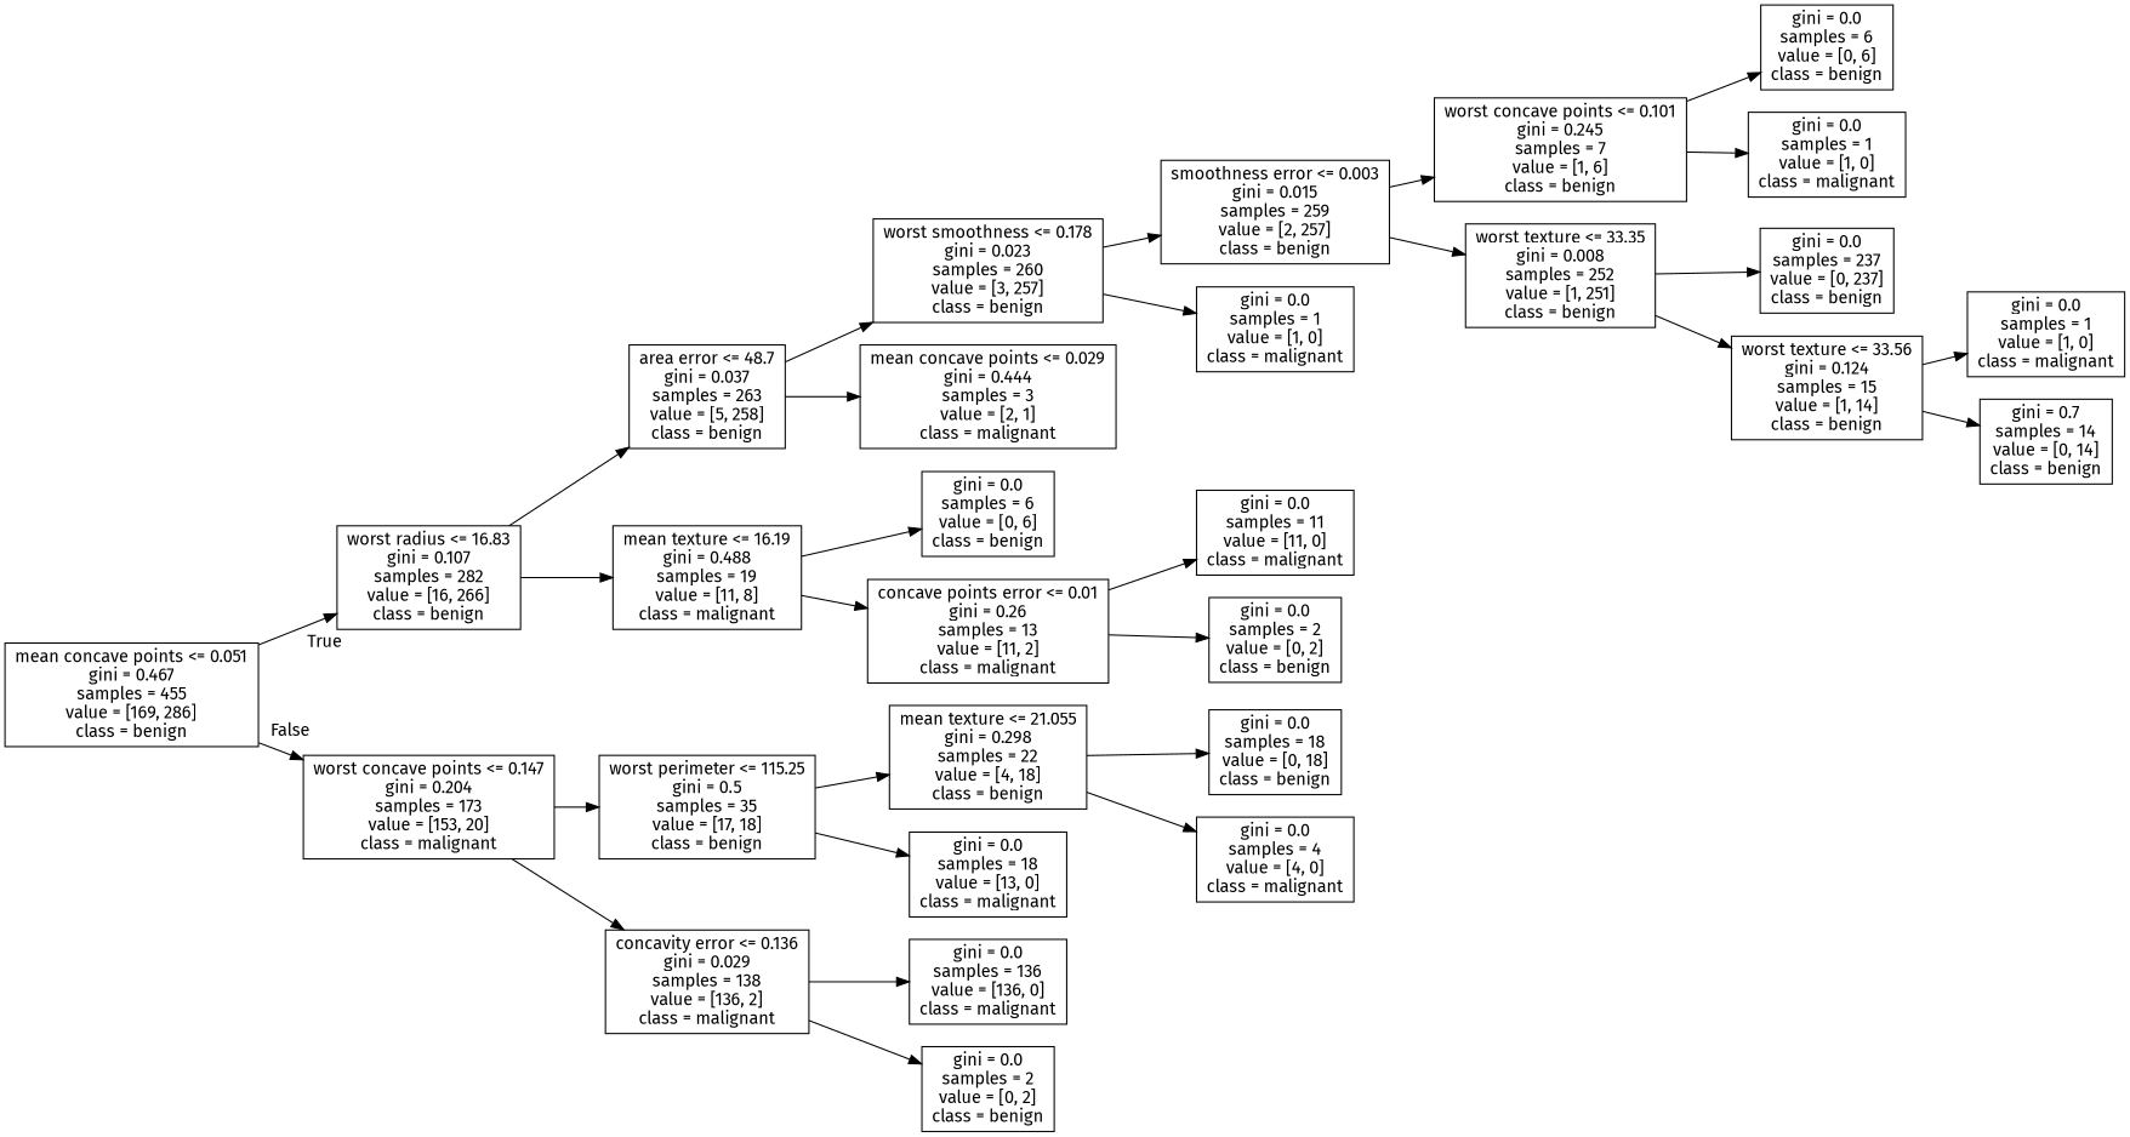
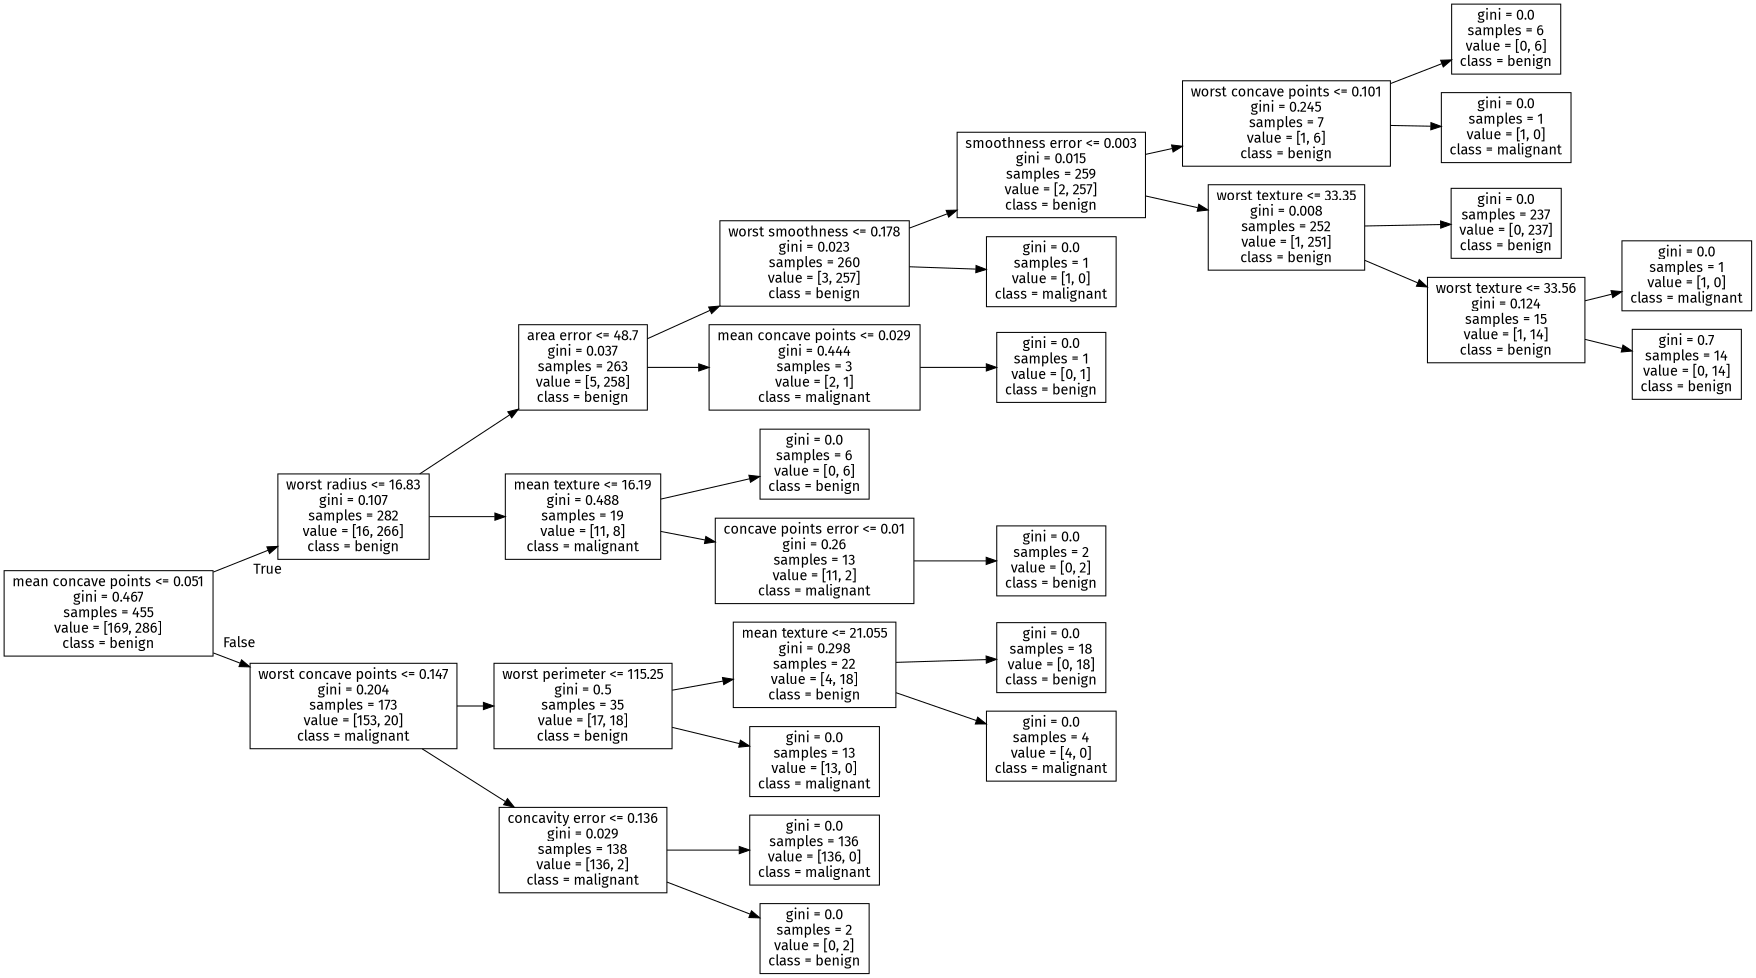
  digraph {
    fontname="Fira Sans"
    rankdir=LR
    node [fontname="Fira Sans" shape=box]
    edge [fontname="Fira Sans"]
    n1 [label="mean concave points <= 0.051\ngini = 0.467\nsamples = 455\nvalue = [169, 286]\nclass = benign"]
    n2 [label="worst radius <= 16.83\ngini = 0.107\nsamples = 282\nvalue = [16, 266]\nclass = benign"]
    n3 [label="worst concave points <= 0.147\ngini = 0.204\nsamples = 173\nvalue = [153, 20]\nclass = malignant"]
    n4 [label="area error <= 48.7\ngini = 0.037\nsamples = 263\nvalue = [5, 258]\nclass = benign"]
    n5 [label="mean texture <= 16.19\ngini = 0.488\nsamples = 19\nvalue = [11, 8]\nclass = malignant"]
    n6 [label="worst perimeter <= 115.25\ngini = 0.5\nsamples = 35\nvalue = [17, 18]\nclass = benign"]
    n7 [label="concavity error <= 0.136\ngini = 0.029\nsamples = 138\nvalue = [136, 2]\nclass = malignant"]
    n8 [label="worst smoothness <= 0.178\ngini = 0.023\nsamples = 260\nvalue = [3, 257]\nclass = benign"]
    n9 [label="mean concave points <= 0.029\ngini = 0.444\nsamples = 3\nvalue = [2, 1]\nclass = malignant"]
    n10 [label="gini = 0.0\nsamples = 6\nvalue = [0, 6]\nclass = benign"]
    n11 [label="concave points error <= 0.01\ngini = 0.26\nsamples = 13\nvalue = [11, 2]\nclass = malignant"]
    n12 [label="smoothness error <= 0.003\ngini = 0.015\nsamples = 259\nvalue = [2, 257]\nclass = benign"]
    n13 [label="gini = 0.0\nsamples = 1\nvalue = [1, 0]\nclass = malignant"]
+   n14 [label="gini = 0.0\nsamples = 1\nvalue = [0, 1]\nclass = benign"]
    n15 [label="worst concave points <= 0.101\ngini = 0.245\nsamples = 7\nvalue = [1, 6]\nclass = benign"]
    n16 [label="worst texture <= 33.35\ngini = 0.008\nsamples = 252\nvalue = [1, 251]\nclass = benign"]
    n17 [label="gini = 0.0\nsamples = 6\nvalue = [0, 6]\nclass = benign"]
    n18 [label="gini = 0.0\nsamples = 1\nvalue = [1, 0]\nclass = malignant"]
    n19 [label="gini = 0.0\nsamples = 237\nvalue = [0, 237]\nclass = benign"]
    n20 [label="worst texture <= 33.56\ngini = 0.124\nsamples = 15\nvalue = [1, 14]\nclass = benign"]
    n21 [label="gini = 0.0\nsamples = 1\nvalue = [1, 0]\nclass = malignant"]
    n22 [label="gini = 0.7\nsamples = 14\nvalue = [0, 14]\nclass = benign"]
-   n23 [label="gini = 0.0\nsamples = 11\nvalue = [11, 0]\nclass = malignant"]
    n24 [label="gini = 0.0\nsamples = 2\nvalue = [0, 2]\nclass = benign"]
    n25 [label="mean texture <= 21.055\ngini = 0.298\nsamples = 22\nvalue = [4, 18]\nclass = benign"]
-   n26 [label="gini = 0.0\nsamples = 18\nvalue = [13, 0]\nclass = malignant"]
+   n26 [label="gini = 0.0\nsamples = 13\nvalue = [13, 0]\nclass = malignant"]
    n27 [label="gini = 0.0\nsamples = 136\nvalue = [136, 0]\nclass = malignant"]
    n28 [label="gini = 0.0\nsamples = 2\nvalue = [0, 2]\nclass = benign"]
    n29 [label="gini = 0.0\nsamples = 18\nvalue = [0, 18]\nclass = benign"]
    n30 [label="gini = 0.0\nsamples = 4\nvalue = [4, 0]\nclass = malignant"]
    n1 -> n2 [headlabel=True labelangle=45 labeldistance=2.5]
    n1 -> n3 [headlabel=False labelangle=-45 labeldistance=2.5]
    n2 -> n4
    n2 -> n5
    n3 -> n6
    n3 -> n7
    n4 -> n8
    n4 -> n9
    n5 -> n10
    n5 -> n11
    n6 -> n25
    n6 -> n26
    n7 -> n27
    n7 -> n28
    n8 -> n12
    n8 -> n13
-   n11 -> n23
+   n9 -> n14
    n11 -> n24
    n12 -> n15
    n12 -> n16
    n15 -> n17
    n15 -> n18
    n16 -> n19
    n16 -> n20
    n20 -> n21
    n20 -> n22
    n25 -> n29
    n25 -> n30
  }
